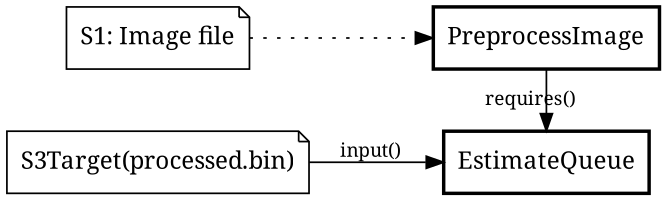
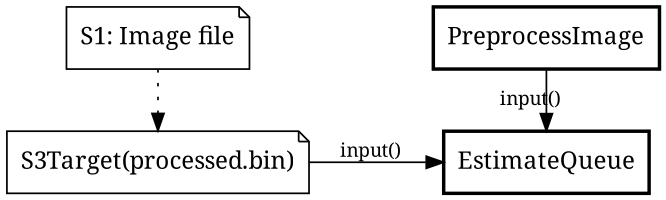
  digraph {
    fontname="Noto Serif"
    rankdir=LR
    node [fontname="Noto Serif" shape=rect]
    edge [fontname="Noto Serif" fontsize=11]
    n1 [label=PreprocessImage style=bold]
    n2 [label=EstimateQueue style=bold]
    n3 [label="S1: Image file" shape=note]
    n4 [label="S3Target(processed.bin)" shape=note]
    subgraph sub_1 {
      rank=same
      n1
      n2
    }
    subgraph sub_2 {
      rank=same
      n3
      n4
    }
-   n1 -> n2 [label="requires()"]
-   n3 -> n1 [style=dotted]
+   n1 -> n2 [label="input()"]
+   n3 -> n4 [style=dotted]
    n4 -> n2 [label="input()"]
  }
